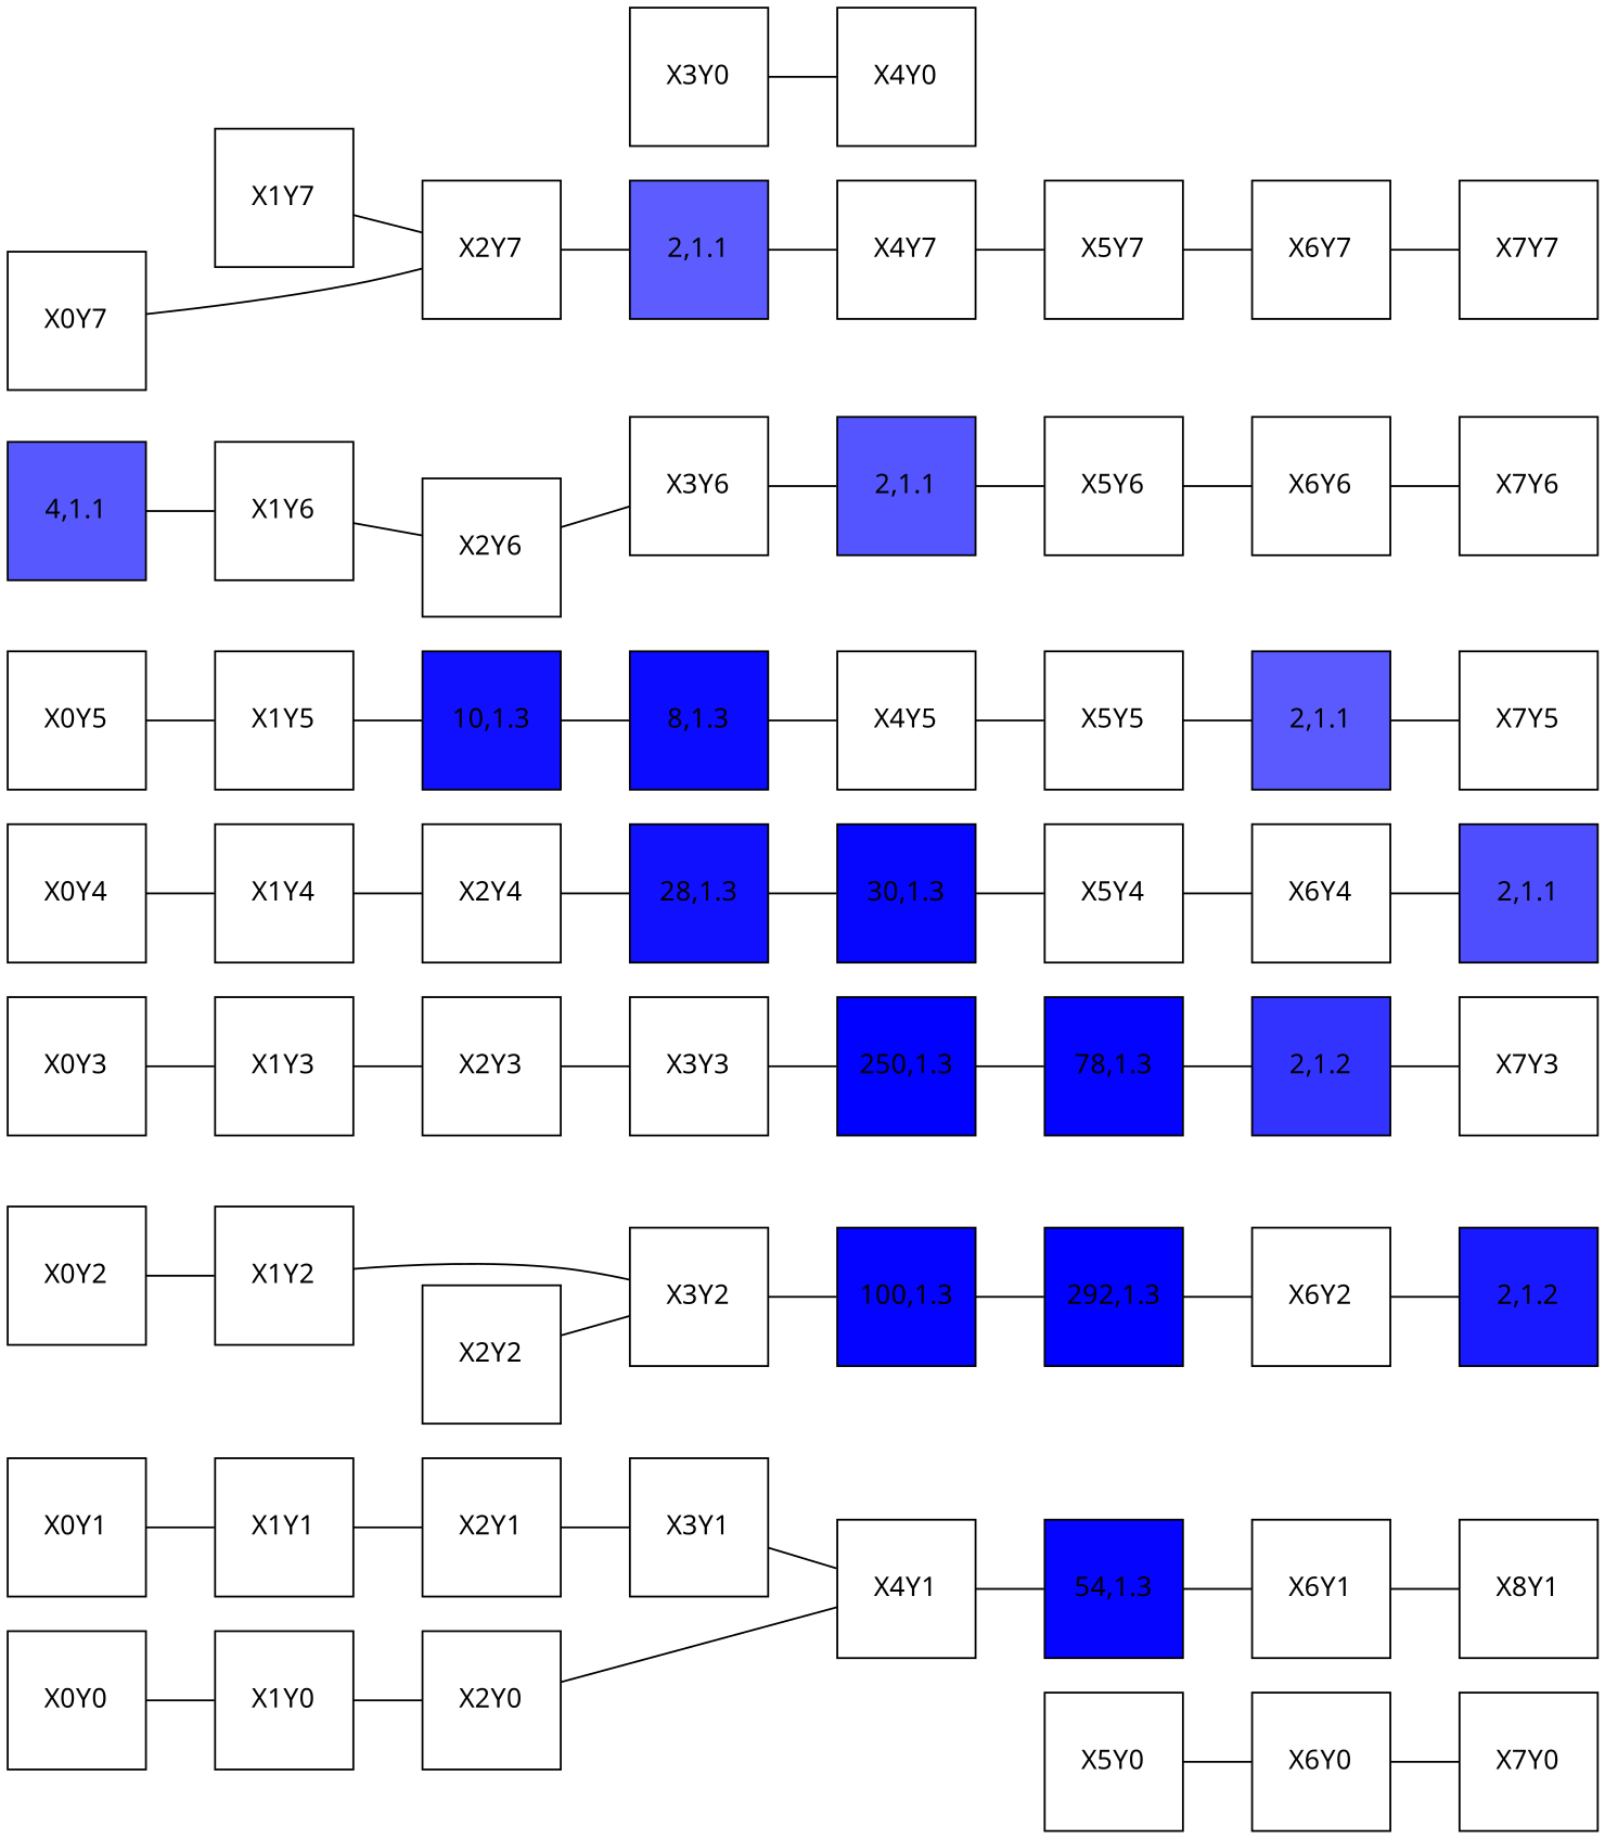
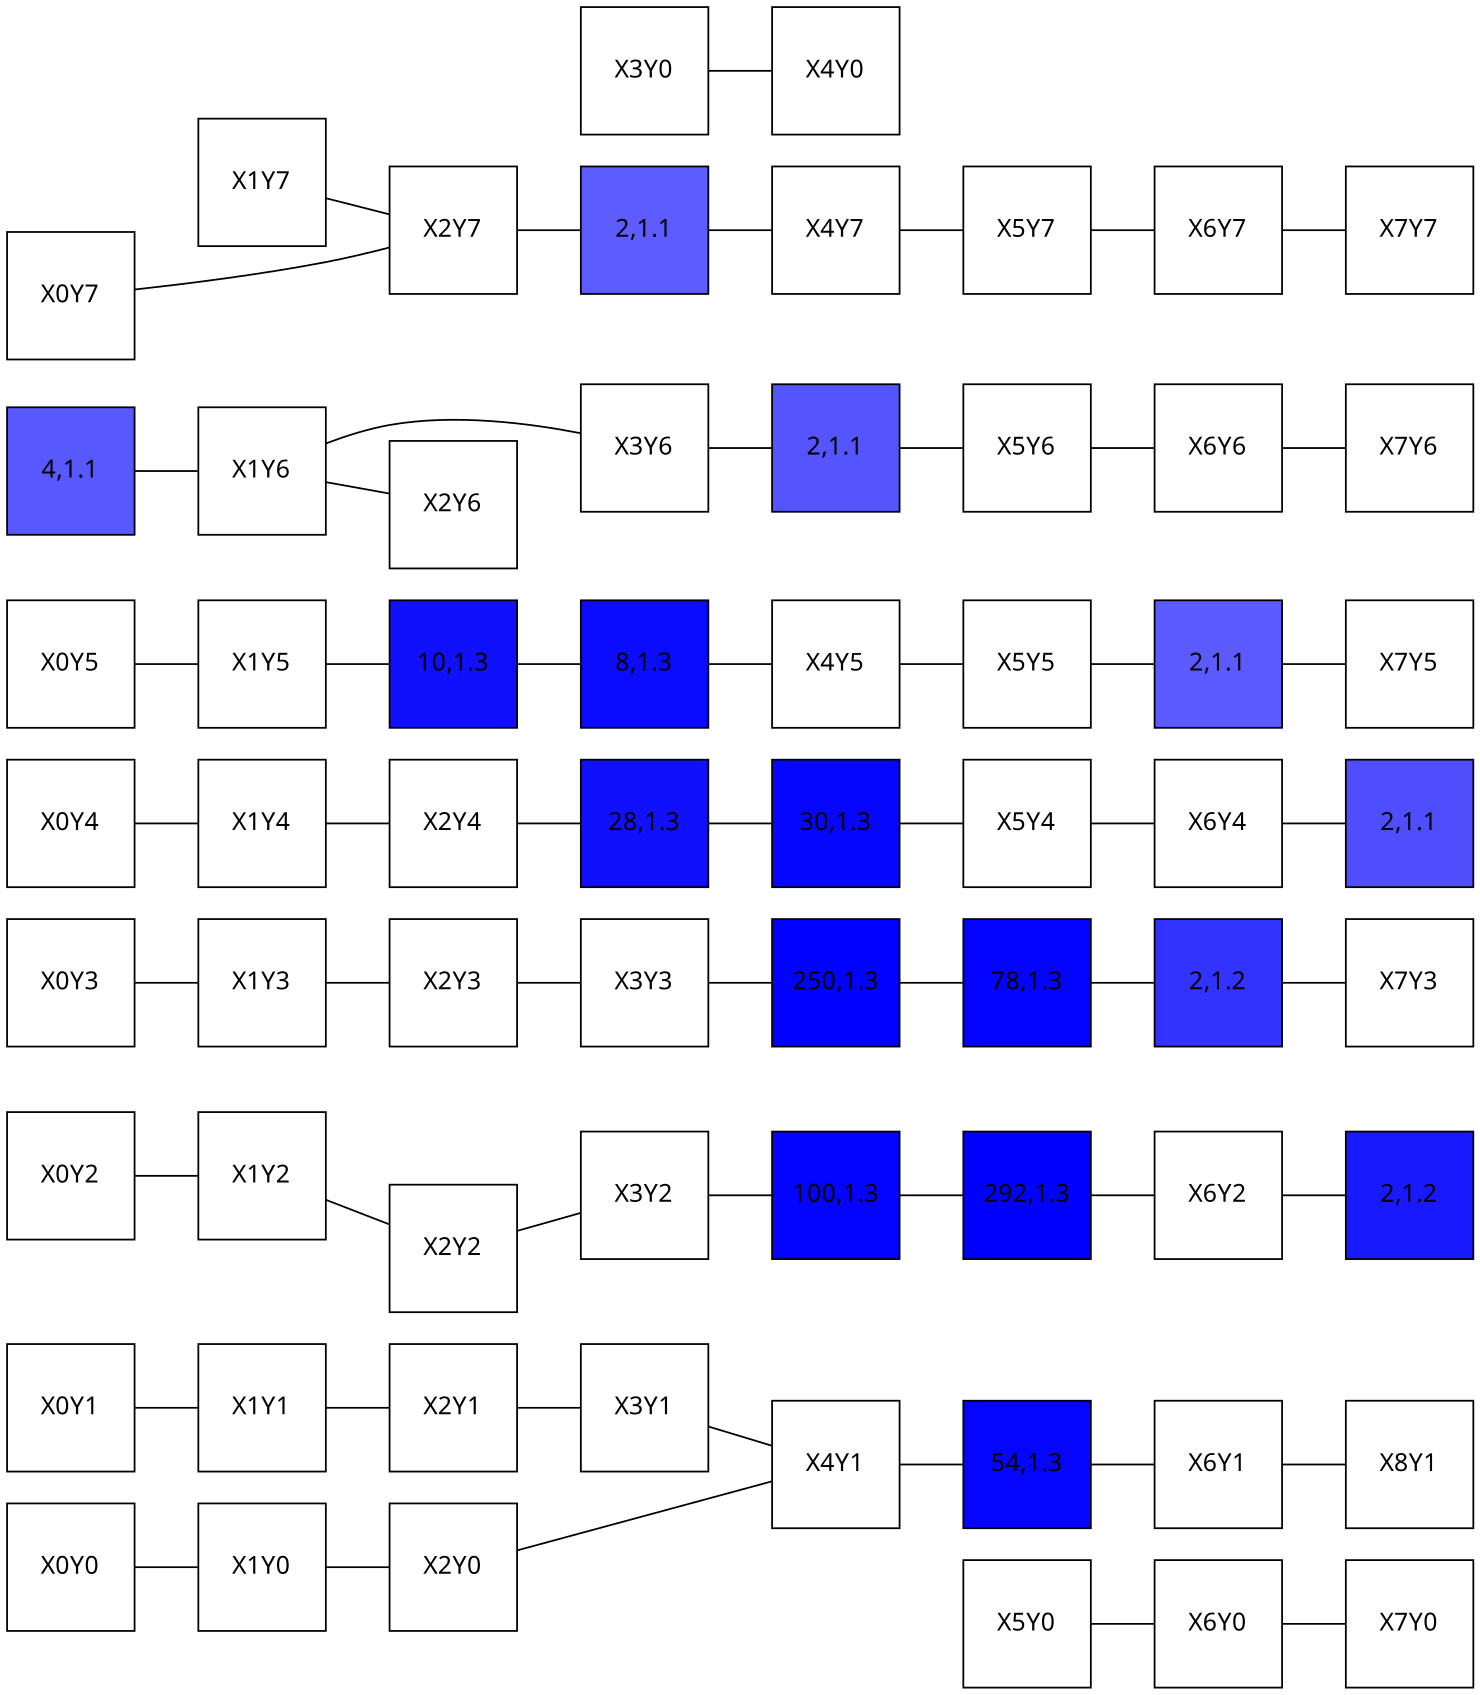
  graph {
    fontname="Noto Sans"
    rankdir=LR
    node [fillcolor="#ffffff" fontname="Noto Sans" shape=rectangle style=filled]
    edge [fontname="Noto Sans"]
    X7Y0 [height=1 width=1]
    n2 [height=1 label=X8Y1 width=1]
    n3 [fillcolor="#1919ff" height=1 label="2,1.2" width=1]
    X7Y3 [height=1 width=1]
    n5 [fillcolor="#4e4eff" height=1 label="2,1.1" width=1]
    X7Y5 [height=1 width=1]
    X7Y6 [height=1 width=1]
    X7Y7 [height=1 width=1]
    X6Y0 [height=1 width=1]
    X6Y1 [height=1 width=1]
    X6Y2 [height=1 width=1]
    n12 [fillcolor="#3333ff" height=1 label="2,1.2" width=1]
    X6Y4 [height=1 width=1]
    n14 [fillcolor="#5a5aff" height=1 label="2,1.1" width=1]
    X6Y6 [height=1 width=1]
    X6Y7 [height=1 width=1]
    X5Y0 [height=1 width=1]
    n18 [fillcolor="#0404ff" height=1 label="54,1.3" width=1]
    n19 [fillcolor="#0000ff" height=1 label="292,1.3" width=1]
    n20 [fillcolor="#0303ff" height=1 label="78,1.3" width=1]
    X5Y4 [height=1 width=1]
    X5Y5 [height=1 width=1]
    X5Y6 [height=1 width=1]
    X5Y7 [height=1 width=1]
    X4Y0 [height=1 width=1]
    X4Y1 [height=1 width=1]
    n27 [fillcolor="#0303ff" height=1 label="100,1.3" width=1]
    n28 [fillcolor="#0101ff" height=1 label="250,1.3" width=1]
    n29 [fillcolor="#0606ff" height=1 label="30,1.3" width=1]
    X4Y5 [height=1 width=1]
    n31 [fillcolor="#5555ff" height=1 label="2,1.1" width=1]
    X4Y7 [height=1 width=1]
    X3Y0 [height=1 width=1]
    X3Y1 [height=1 width=1]
    X3Y2 [height=1 width=1]
    X3Y3 [height=1 width=1]
    n37 [fillcolor="#1010ff" height=1 label="28,1.3" width=1]
    n38 [fillcolor="#0b0bff" height=1 label="8,1.3" width=1]
    X3Y6 [height=1 width=1]
    n40 [fillcolor="#5c5cff" height=1 label="2,1.1" width=1]
    X2Y0 [height=1 width=1]
    X2Y1 [height=1 width=1]
    X2Y2 [height=1 width=1]
    X2Y3 [height=1 width=1]
    X2Y4 [height=1 width=1]
    n46 [fillcolor="#1010ff" height=1 label="10,1.3" width=1]
    X2Y6 [height=1 width=1]
    X2Y7 [height=1 width=1]
    X1Y0 [height=1 width=1]
    X1Y1 [height=1 width=1]
    X1Y2 [height=1 width=1]
    X1Y3 [height=1 width=1]
    X1Y4 [height=1 width=1]
    X1Y5 [height=1 width=1]
    X1Y6 [height=1 width=1]
    X1Y7 [height=1 width=1]
    X0Y0 [height=1 width=1]
    X0Y1 [height=1 width=1]
    X0Y2 [height=1 width=1]
    X0Y3 [height=1 width=1]
    X0Y4 [height=1 width=1]
    X0Y5 [height=1 width=1]
    n63 [fillcolor="#5858ff" height=1 label="4,1.1" width=1]
    X0Y7 [height=1 width=1]
    subgraph sub_1 {
      rank=same
      X7Y0
      n2
      n3
      X7Y3
      n5
      X7Y5
      X7Y6
      X7Y7
    }
    subgraph sub_2 {
      rank=same
      X6Y0
      X6Y1
      X6Y2
      n12
      X6Y4
      n14
      X6Y6
      X6Y7
    }
    subgraph sub_3 {
      rank=same
      X5Y0
      n18
      n19
      n20
      X5Y4
      X5Y5
      X5Y6
      X5Y7
    }
    subgraph sub_4 {
      rank=same
      X4Y0
      X4Y1
      n27
      n28
      n29
      X4Y5
      n31
      X4Y7
    }
    subgraph sub_5 {
      rank=same
      X3Y0
      X3Y1
      X3Y2
      X3Y3
      n37
      n38
      X3Y6
      n40
    }
    subgraph sub_6 {
      rank=same
      X2Y0
      X2Y1
      X2Y2
      X2Y3
      X2Y4
      n46
      X2Y6
      X2Y7
    }
    subgraph sub_7 {
      rank=same
      X1Y0
      X1Y1
      X1Y2
      X1Y3
      X1Y4
      X1Y5
      X1Y6
      X1Y7
    }
    subgraph sub_8 {
      rank=same
      X0Y0
      X0Y1
      X0Y2
      X0Y3
      X0Y4
      X0Y5
      n63
      X0Y7
    }
    X6Y0 -- X7Y0
    X6Y1 -- n2
    X6Y2 -- n3
    n12 -- X7Y3
    X6Y4 -- n5
    n14 -- X7Y5
    X6Y6 -- X7Y6
    X6Y7 -- X7Y7
    X5Y0 -- X6Y0
    n18 -- X6Y1
    n19 -- X6Y2
    n20 -- n12
    X5Y4 -- X6Y4
    X5Y5 -- n14
    X5Y6 -- X6Y6
    X5Y7 -- X6Y7
    X4Y1 -- n18
    n27 -- n19
    n28 -- n20
    n29 -- X5Y4
    X4Y5 -- X5Y5
    n31 -- X5Y6
    X4Y7 -- X5Y7
    X3Y0 -- X4Y0
    X3Y1 -- X4Y1
    X3Y2 -- n27
    X3Y3 -- n28
    n37 -- n29
    n38 -- X4Y5
    X3Y6 -- n31
    n40 -- X4Y7
    X2Y0 -- X4Y1
    X2Y1 -- X3Y1
    X2Y2 -- X3Y2
    X2Y3 -- X3Y3
    X2Y4 -- n37
    n46 -- n38
-   X2Y6 -- X3Y6
+   X1Y6 -- X3Y6
    X2Y7 -- n40
    X1Y0 -- X2Y0
    X1Y1 -- X2Y1
-   X1Y2 -- X3Y2
+   X1Y2 -- X2Y2
    X1Y3 -- X2Y3
    X1Y4 -- X2Y4
    X1Y5 -- n46
    X1Y6 -- X2Y6
    X1Y7 -- X2Y7
    X0Y0 -- X1Y0
    X0Y1 -- X1Y1
    X0Y2 -- X1Y2
    X0Y3 -- X1Y3
    X0Y4 -- X1Y4
    X0Y5 -- X1Y5
    n63 -- X1Y6
    X0Y7 -- X2Y7
  }
